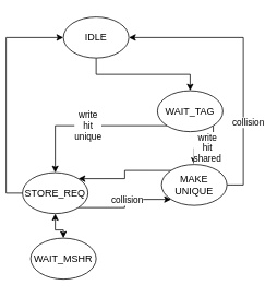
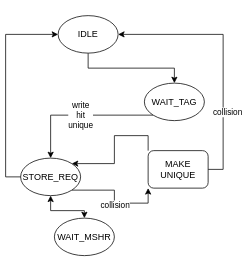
  <mxCell id="0" />
  <mxCell id="1" parent="0" />
  <mxCell id="2" style="edgeStyle=orthogonalEdgeStyle;rounded=0;orthogonalLoop=1;jettySize=auto;html=1;exitX=0.5;exitY=1;exitDx=0;exitDy=0;entryX=0.5;entryY=0;entryDx=0;entryDy=0;" parent="1" source="3" target="6" edge="1"><mxGeometry relative="1" as="geometry" /></mxCell>
  <mxCell id="3" value="IDLE" style="ellipse;whiteSpace=wrap;html=1;" parent="1" vertex="1"><mxGeometry x="70" y="20" width="80" height="50" as="geometry" /></mxCell>
  <mxCell id="4" value="&lt;div&gt;write&lt;br&gt;hit&lt;br&gt;unique&lt;/div&gt;" style="edgeStyle=orthogonalEdgeStyle;rounded=0;orthogonalLoop=1;jettySize=auto;html=1;exitX=0;exitY=1;exitDx=0;exitDy=0;entryX=0.5;entryY=0;entryDx=0;entryDy=0;" parent="1" source="6" target="10" edge="1"><mxGeometry relative="1" as="geometry" /></mxCell>
- <mxCell id="5" value="write&lt;br&gt;hit&lt;br&gt;shared" style="edgeStyle=orthogonalEdgeStyle;rounded=0;orthogonalLoop=1;jettySize=auto;html=1;exitX=1;exitY=1;exitDx=0;exitDy=0;entryX=0.5;entryY=0;entryDx=0;entryDy=0;" parent="1" source="6" target="14" edge="1"><mxGeometry relative="1" as="geometry" /></mxCell>
  <mxCell id="6" value="WAIT_TAG" style="ellipse;whiteSpace=wrap;html=1;" parent="1" vertex="1"><mxGeometry x="185" y="110" width="80" height="50" as="geometry" /></mxCell>
  <mxCell id="7" style="edgeStyle=orthogonalEdgeStyle;rounded=0;orthogonalLoop=1;jettySize=auto;html=1;exitX=0.5;exitY=1;exitDx=0;exitDy=0;startArrow=classic;startFill=1;" parent="1" source="10" target="16" edge="1"><mxGeometry relative="1" as="geometry" /></mxCell>
  <mxCell id="8" style="edgeStyle=orthogonalEdgeStyle;rounded=0;orthogonalLoop=1;jettySize=auto;html=1;exitX=1;exitY=1;exitDx=0;exitDy=0;entryX=0;entryY=1;entryDx=0;entryDy=0;" parent="1" source="10" target="14" edge="1"><mxGeometry relative="1" as="geometry" /></mxCell>
  <mxCell id="9" value="collision" style="edgeLabel;html=1;align=center;verticalAlign=middle;resizable=0;points=[];" parent="8" vertex="1" connectable="0"><mxGeometry x="0.077" y="-2" relative="1" as="geometry"><mxPoint as="offset" /></mxGeometry></mxCell>
  <mxCell id="10" value="STORE_REQ" style="ellipse;whiteSpace=wrap;html=1;" parent="1" vertex="1"><mxGeometry x="20" y="210" width="80" height="50" as="geometry" /></mxCell>
  <mxCell id="11" style="edgeStyle=orthogonalEdgeStyle;rounded=0;orthogonalLoop=1;jettySize=auto;html=1;exitX=0;exitY=0;exitDx=0;exitDy=0;entryX=1;entryY=0;entryDx=0;entryDy=0;" parent="1" source="14" target="10" edge="1"><mxGeometry relative="1" as="geometry" /></mxCell>
  <mxCell id="12" style="edgeStyle=orthogonalEdgeStyle;rounded=0;orthogonalLoop=1;jettySize=auto;html=1;exitX=1;exitY=0.5;exitDx=0;exitDy=0;entryX=1;entryY=0.5;entryDx=0;entryDy=0;" edge="1" parent="1" source="14" target="3"><mxGeometry relative="1" as="geometry" /></mxCell>
  <mxCell id="13" value="collision" style="edgeLabel;html=1;align=center;verticalAlign=middle;resizable=0;points=[];" vertex="1" connectable="0" parent="12"><mxGeometry x="-0.427" y="-5" relative="1" as="geometry"><mxPoint as="offset" /></mxGeometry></mxCell>
- <mxCell id="14" value="MAKE&lt;br&gt;UNIQUE" style="ellipse;whiteSpace=wrap;html=1;" parent="1" vertex="1"><mxGeometry x="190" y="200" width="80" height="50" as="geometry" /></mxCell>
+ <mxCell id="14" value="MAKE&lt;br&gt;UNIQUE" style="whiteSpace=wrap;html=1;rounded=1;" parent="1" vertex="1"><mxGeometry x="190" y="200" width="80" height="50" as="geometry" /></mxCell>
  <mxCell id="15" style="edgeStyle=orthogonalEdgeStyle;rounded=0;orthogonalLoop=1;jettySize=auto;html=1;exitX=0;exitY=0.5;exitDx=0;exitDy=0;entryX=0;entryY=0.5;entryDx=0;entryDy=0;" parent="1" source="10" target="3" edge="1"><mxGeometry relative="1" as="geometry" /></mxCell>
- <mxCell id="16" value="WAIT_MSHR" style="ellipse;whiteSpace=wrap;html=1;" parent="1" vertex="1"><mxGeometry x="30" y="290" width="80" height="50" as="geometry" /></mxCell>
+ <mxCell id="16" value="WAIT_MSHR" style="ellipse;whiteSpace=wrap;html=1;" parent="1" vertex="1"><mxGeometry x="65" y="290" width="80" height="50" as="geometry" /></mxCell>
